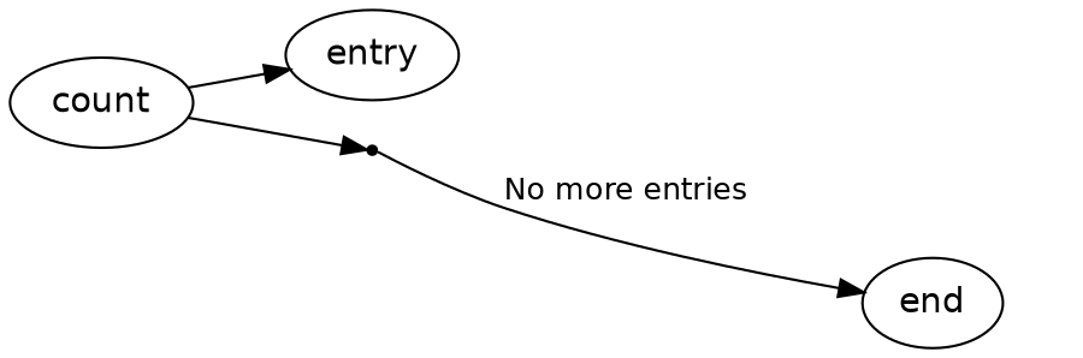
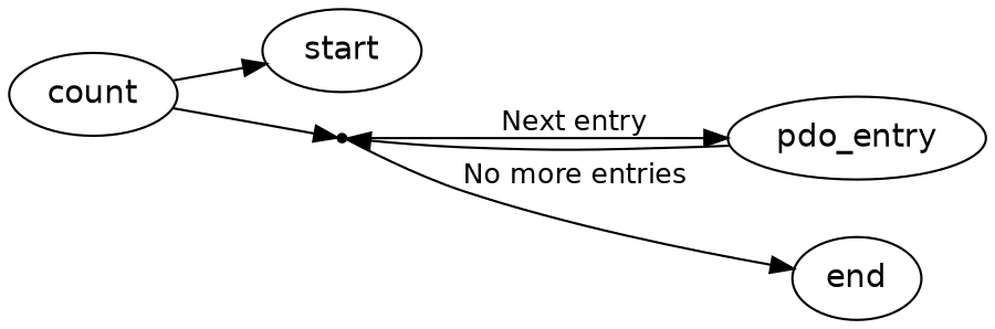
  digraph {
    fontname="DejaVu Sans"
    rankdir=LR
    node [fontname="DejaVu Sans"]
    edge [fontname="DejaVu Sans" fontsize=12 weight=5]
    count
-   start [label=entry]
+   start
    action_next [shape=point]
+   pdo_entry
    end
    count -> start
    count -> action_next
+   action_next -> pdo_entry [label="Next entry"]
    action_next -> end [label="No more entries" weight=""]
+   pdo_entry -> action_next [weight=""]
  }
